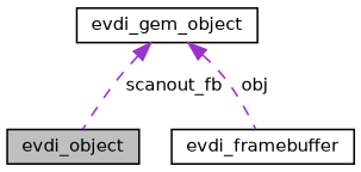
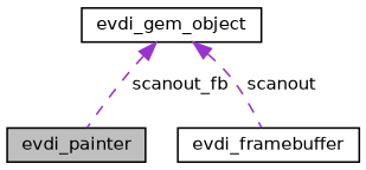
  digraph {
    node [color=black fillcolor=white fontname=Helvetica fontsize=10 shape=record style=filled]
    edge [color=darkorchid3 dir=back fontname=Helvetica fontsize=10 labelfontname=Helvetica labelfontsize=10 style=dashed]
-   n1 [fillcolor=grey75 fontcolor=black height=0.2 label=evdi_object width=0.4]
+   n1 [fillcolor=grey75 fontcolor=black height=0.2 label=evdi_painter width=0.4]
    n2 [height=0.2 label=evdi_framebuffer width=0.4]
    n3 [height=0.2 label=evdi_gem_object width=0.4]
    n3 -> n1 [label=" scanout_fb"]
-   n3 -> n2 [label=" obj"]
+   n3 -> n2 [label=" scanout"]
  }
